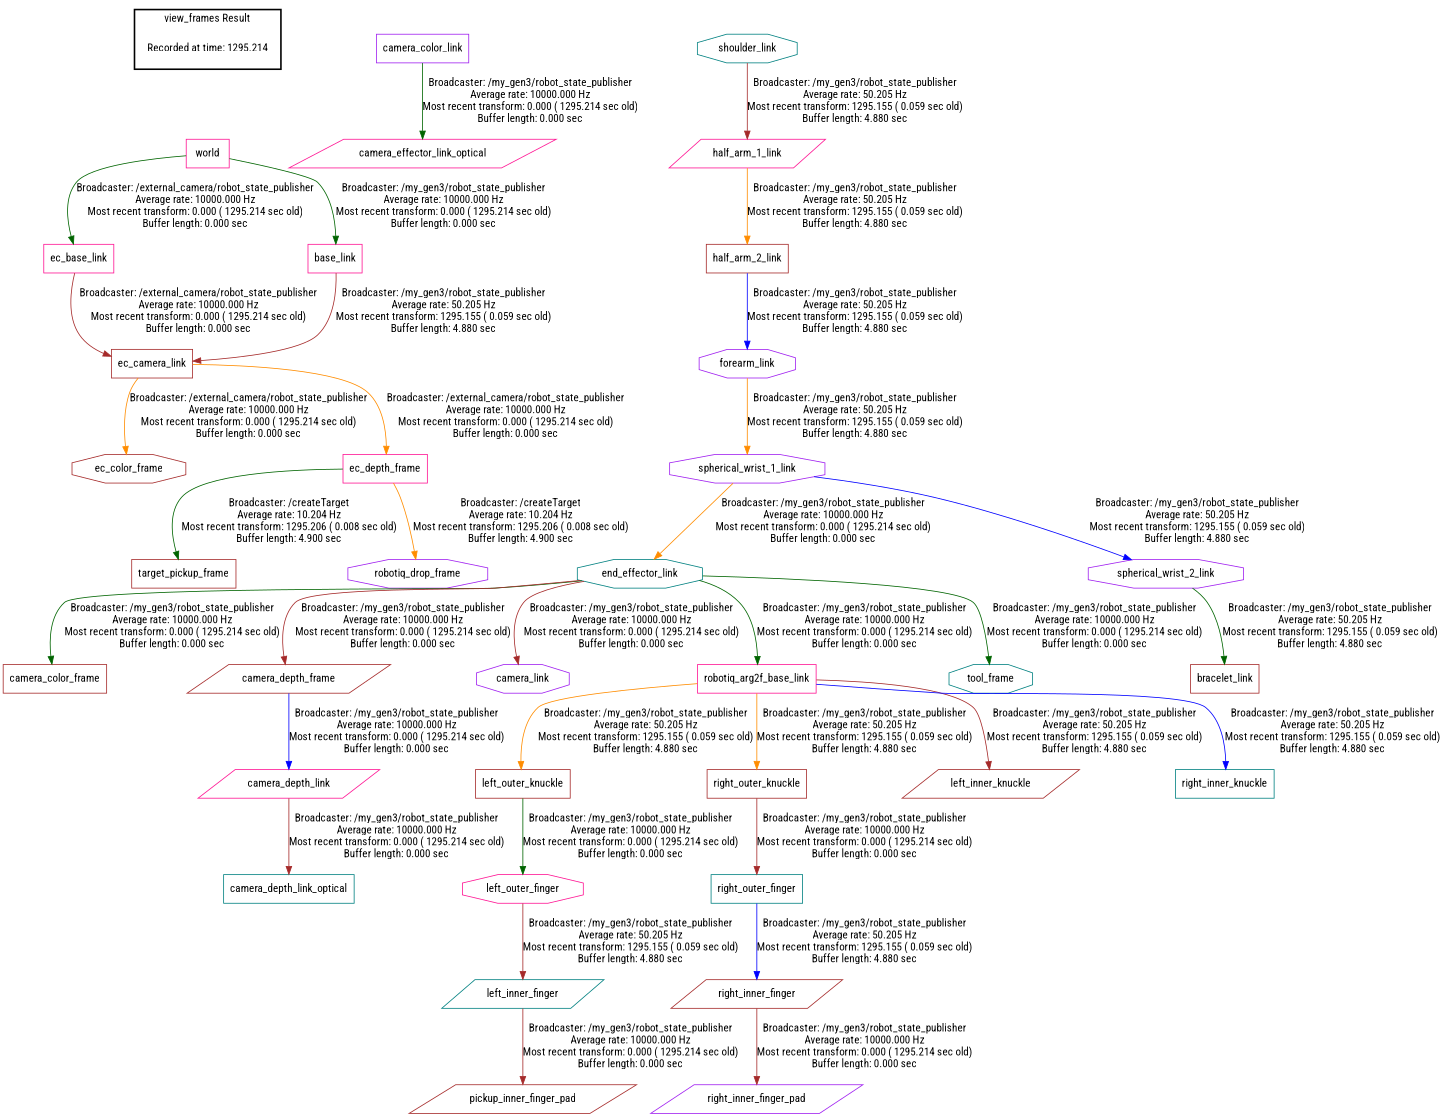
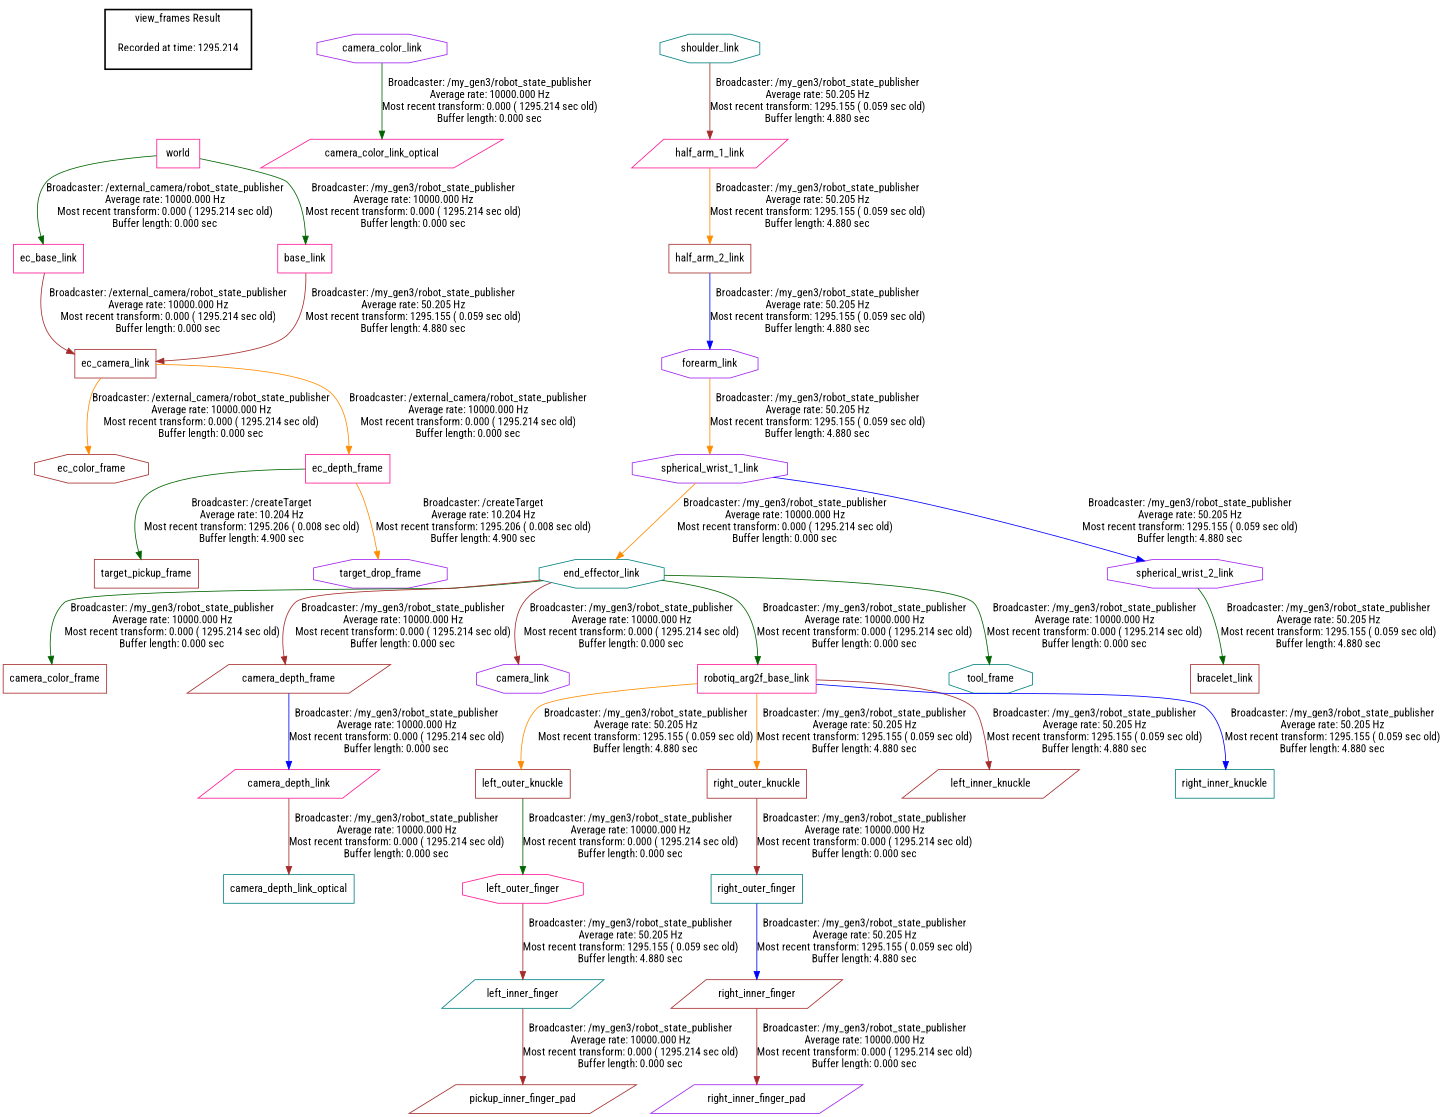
  digraph {
    fontname="Roboto Condensed"
    node [color=brown fontname="Roboto Condensed" shape=box]
    edge [fontname="Roboto Condensed" color=brown]
    "Recorded at time: 1295.214" [shape=plaintext]
    world [color=deeppink]
    ec_base_link [color=deeppink]
    ec_camera_link
    ec_color_frame [shape=octagon]
    ec_depth_frame [color=deeppink]
    target_pickup_frame
-   target_drop_frame [color=purple shape=octagon label=robotiq_drop_frame]
+   target_drop_frame [color=purple shape=octagon]
    base_link [color=deeppink]
-   camera_color_link [color=purple]
-   camera_color_link_optical [color=deeppink shape=parallelogram label=camera_effector_link_optical]
+   camera_color_link [color=purple shape=octagon]
+   camera_color_link_optical [color=deeppink shape=parallelogram]
    end_effector_link [color=teal shape=octagon]
    camera_color_frame
    camera_depth_frame [shape=parallelogram]
    camera_link [color=purple shape=octagon]
    robotiq_arg2f_base_link [color=deeppink]
    tool_frame [color=teal shape=octagon]
    camera_depth_link [color=deeppink shape=parallelogram]
    left_outer_knuckle
    right_outer_knuckle
    left_inner_knuckle [shape=parallelogram]
    right_inner_knuckle [color=teal]
    camera_depth_link_optical [color=teal]
    spherical_wrist_2_link [color=purple shape=octagon]
    bracelet_link
    left_outer_finger [color=deeppink shape=octagon]
    right_outer_finger [color=teal]
    left_inner_finger [color=teal shape=parallelogram]
    n29 [label=pickup_inner_finger_pad shape=parallelogram]
    right_inner_finger [shape=parallelogram]
    right_inner_finger_pad [color=purple shape=parallelogram]
    shoulder_link [color=teal shape=octagon]
    half_arm_1_link [color=deeppink shape=parallelogram]
    half_arm_2_link
    forearm_link [color=purple shape=octagon]
    spherical_wrist_1_link [color=purple shape=octagon]
    subgraph cluster_1 {
      color=black
      label="view_frames Result"
      style=bold
      "Recorded at time: 1295.214"
    }
    "Recorded at time: 1295.214" -> world [style=invis color=""]
    world -> ec_base_link [color=darkgreen label="Broadcaster: /external_camera/robot_state_publisher\nAverage rate: 10000.000 Hz\nMost recent transform: 0.000 ( 1295.214 sec old)\nBuffer length: 0.000 sec\n"]
    world -> base_link [color=darkgreen label="Broadcaster: /my_gen3/robot_state_publisher\nAverage rate: 10000.000 Hz\nMost recent transform: 0.000 ( 1295.214 sec old)\nBuffer length: 0.000 sec\n"]
    ec_base_link -> ec_camera_link [label="Broadcaster: /external_camera/robot_state_publisher\nAverage rate: 10000.000 Hz\nMost recent transform: 0.000 ( 1295.214 sec old)\nBuffer length: 0.000 sec\n"]
    ec_camera_link -> ec_color_frame [color=darkorange label="Broadcaster: /external_camera/robot_state_publisher\nAverage rate: 10000.000 Hz\nMost recent transform: 0.000 ( 1295.214 sec old)\nBuffer length: 0.000 sec\n"]
    ec_camera_link -> ec_depth_frame [color=darkorange label="Broadcaster: /external_camera/robot_state_publisher\nAverage rate: 10000.000 Hz\nMost recent transform: 0.000 ( 1295.214 sec old)\nBuffer length: 0.000 sec\n"]
    ec_depth_frame -> target_pickup_frame [color=darkgreen label="Broadcaster: /createTarget\nAverage rate: 10.204 Hz\nMost recent transform: 1295.206 ( 0.008 sec old)\nBuffer length: 4.900 sec\n"]
    ec_depth_frame -> target_drop_frame [color=darkorange label="Broadcaster: /createTarget\nAverage rate: 10.204 Hz\nMost recent transform: 1295.206 ( 0.008 sec old)\nBuffer length: 4.900 sec\n"]
    base_link -> ec_camera_link [label="Broadcaster: /my_gen3/robot_state_publisher\nAverage rate: 50.205 Hz\nMost recent transform: 1295.155 ( 0.059 sec old)\nBuffer length: 4.880 sec\n"]
    camera_color_link -> camera_color_link_optical [color=darkgreen label="Broadcaster: /my_gen3/robot_state_publisher\nAverage rate: 10000.000 Hz\nMost recent transform: 0.000 ( 1295.214 sec old)\nBuffer length: 0.000 sec\n"]
    end_effector_link -> camera_color_frame [color=darkgreen label="Broadcaster: /my_gen3/robot_state_publisher\nAverage rate: 10000.000 Hz\nMost recent transform: 0.000 ( 1295.214 sec old)\nBuffer length: 0.000 sec\n"]
    end_effector_link -> camera_depth_frame [label="Broadcaster: /my_gen3/robot_state_publisher\nAverage rate: 10000.000 Hz\nMost recent transform: 0.000 ( 1295.214 sec old)\nBuffer length: 0.000 sec\n"]
    end_effector_link -> camera_link [label="Broadcaster: /my_gen3/robot_state_publisher\nAverage rate: 10000.000 Hz\nMost recent transform: 0.000 ( 1295.214 sec old)\nBuffer length: 0.000 sec\n"]
    end_effector_link -> robotiq_arg2f_base_link [color=darkgreen label="Broadcaster: /my_gen3/robot_state_publisher\nAverage rate: 10000.000 Hz\nMost recent transform: 0.000 ( 1295.214 sec old)\nBuffer length: 0.000 sec\n"]
    end_effector_link -> tool_frame [color=darkgreen label="Broadcaster: /my_gen3/robot_state_publisher\nAverage rate: 10000.000 Hz\nMost recent transform: 0.000 ( 1295.214 sec old)\nBuffer length: 0.000 sec\n"]
    camera_depth_frame -> camera_depth_link [color=blue label="Broadcaster: /my_gen3/robot_state_publisher\nAverage rate: 10000.000 Hz\nMost recent transform: 0.000 ( 1295.214 sec old)\nBuffer length: 0.000 sec\n"]
    robotiq_arg2f_base_link -> left_outer_knuckle [color=darkorange label="Broadcaster: /my_gen3/robot_state_publisher\nAverage rate: 50.205 Hz\nMost recent transform: 1295.155 ( 0.059 sec old)\nBuffer length: 4.880 sec\n"]
    robotiq_arg2f_base_link -> right_outer_knuckle [color=darkorange label="Broadcaster: /my_gen3/robot_state_publisher\nAverage rate: 50.205 Hz\nMost recent transform: 1295.155 ( 0.059 sec old)\nBuffer length: 4.880 sec\n"]
    robotiq_arg2f_base_link -> left_inner_knuckle [label="Broadcaster: /my_gen3/robot_state_publisher\nAverage rate: 50.205 Hz\nMost recent transform: 1295.155 ( 0.059 sec old)\nBuffer length: 4.880 sec\n"]
    robotiq_arg2f_base_link -> right_inner_knuckle [color=blue label="Broadcaster: /my_gen3/robot_state_publisher\nAverage rate: 50.205 Hz\nMost recent transform: 1295.155 ( 0.059 sec old)\nBuffer length: 4.880 sec\n"]
    camera_depth_link -> camera_depth_link_optical [label="Broadcaster: /my_gen3/robot_state_publisher\nAverage rate: 10000.000 Hz\nMost recent transform: 0.000 ( 1295.214 sec old)\nBuffer length: 0.000 sec\n"]
    left_outer_knuckle -> left_outer_finger [color=darkgreen label="Broadcaster: /my_gen3/robot_state_publisher\nAverage rate: 10000.000 Hz\nMost recent transform: 0.000 ( 1295.214 sec old)\nBuffer length: 0.000 sec\n"]
    right_outer_knuckle -> right_outer_finger [label="Broadcaster: /my_gen3/robot_state_publisher\nAverage rate: 10000.000 Hz\nMost recent transform: 0.000 ( 1295.214 sec old)\nBuffer length: 0.000 sec\n"]
    spherical_wrist_2_link -> bracelet_link [color=darkgreen label="Broadcaster: /my_gen3/robot_state_publisher\nAverage rate: 50.205 Hz\nMost recent transform: 1295.155 ( 0.059 sec old)\nBuffer length: 4.880 sec\n"]
    left_outer_finger -> left_inner_finger [label="Broadcaster: /my_gen3/robot_state_publisher\nAverage rate: 50.205 Hz\nMost recent transform: 1295.155 ( 0.059 sec old)\nBuffer length: 4.880 sec\n"]
    right_outer_finger -> right_inner_finger [color=blue label="Broadcaster: /my_gen3/robot_state_publisher\nAverage rate: 50.205 Hz\nMost recent transform: 1295.155 ( 0.059 sec old)\nBuffer length: 4.880 sec\n"]
    left_inner_finger -> n29 [label="Broadcaster: /my_gen3/robot_state_publisher\nAverage rate: 10000.000 Hz\nMost recent transform: 0.000 ( 1295.214 sec old)\nBuffer length: 0.000 sec\n"]
    right_inner_finger -> right_inner_finger_pad [label="Broadcaster: /my_gen3/robot_state_publisher\nAverage rate: 10000.000 Hz\nMost recent transform: 0.000 ( 1295.214 sec old)\nBuffer length: 0.000 sec\n"]
    shoulder_link -> half_arm_1_link [label="Broadcaster: /my_gen3/robot_state_publisher\nAverage rate: 50.205 Hz\nMost recent transform: 1295.155 ( 0.059 sec old)\nBuffer length: 4.880 sec\n"]
    half_arm_1_link -> half_arm_2_link [color=darkorange label="Broadcaster: /my_gen3/robot_state_publisher\nAverage rate: 50.205 Hz\nMost recent transform: 1295.155 ( 0.059 sec old)\nBuffer length: 4.880 sec\n"]
    half_arm_2_link -> forearm_link [color=blue label="Broadcaster: /my_gen3/robot_state_publisher\nAverage rate: 50.205 Hz\nMost recent transform: 1295.155 ( 0.059 sec old)\nBuffer length: 4.880 sec\n"]
    forearm_link -> spherical_wrist_1_link [color=darkorange label="Broadcaster: /my_gen3/robot_state_publisher\nAverage rate: 50.205 Hz\nMost recent transform: 1295.155 ( 0.059 sec old)\nBuffer length: 4.880 sec\n"]
    spherical_wrist_1_link -> end_effector_link [color=darkorange label="Broadcaster: /my_gen3/robot_state_publisher\nAverage rate: 10000.000 Hz\nMost recent transform: 0.000 ( 1295.214 sec old)\nBuffer length: 0.000 sec\n"]
    spherical_wrist_1_link -> spherical_wrist_2_link [color=blue label="Broadcaster: /my_gen3/robot_state_publisher\nAverage rate: 50.205 Hz\nMost recent transform: 1295.155 ( 0.059 sec old)\nBuffer length: 4.880 sec\n"]
  }
